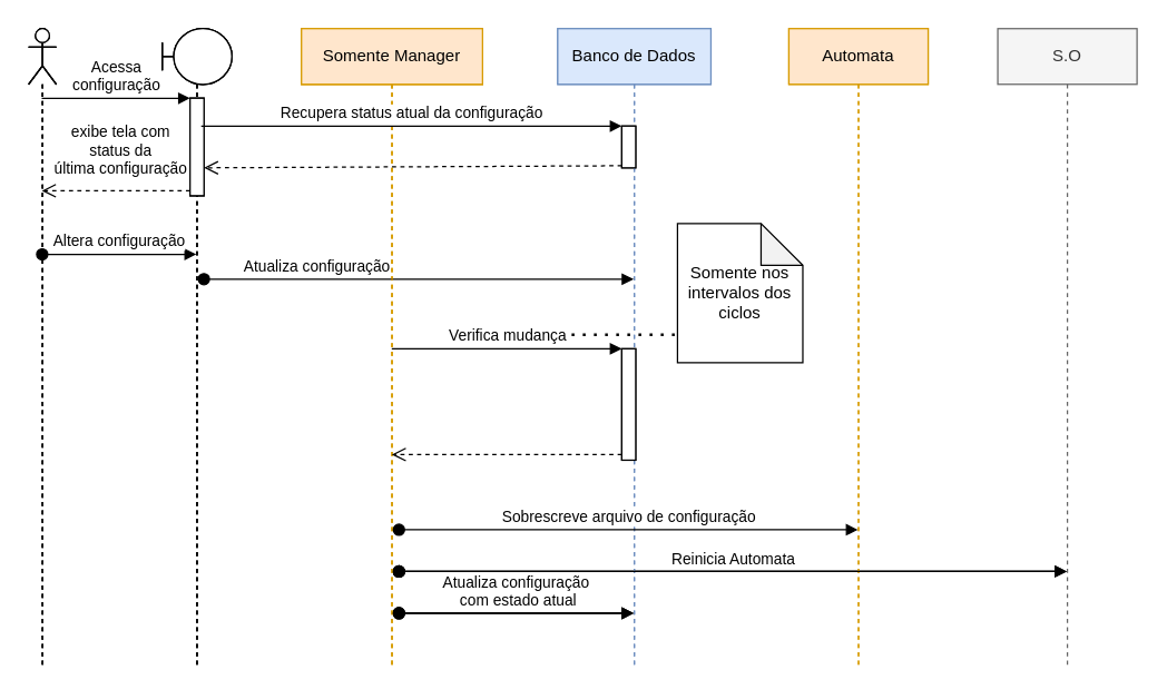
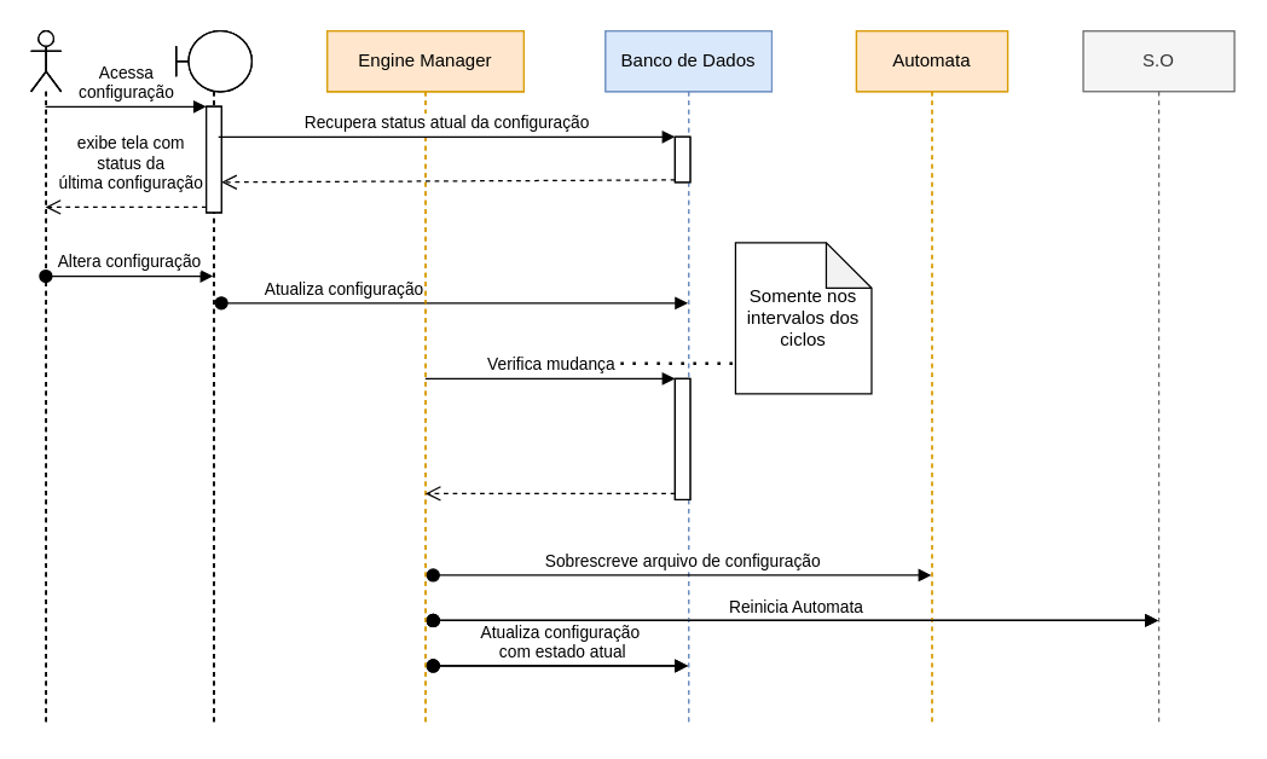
  <mxCell id="0" />
  <mxCell id="1" parent="0" />
  <mxCell id="2" value="Banco de Dados" style="shape=umlLifeline;perimeter=lifelinePerimeter;whiteSpace=wrap;html=1;container=1;collapsible=0;recursiveResize=0;outlineConnect=0;fillColor=#dae8fc;strokeColor=#6c8ebf;" parent="1" vertex="1"><mxGeometry x="400" y="20" width="110" height="460" as="geometry" /></mxCell>
  <mxCell id="3" value="" style="html=1;points=[];perimeter=orthogonalPerimeter;" parent="2" vertex="1"><mxGeometry x="46" y="230" width="10" height="80" as="geometry" /></mxCell>
  <mxCell id="4" value="" style="html=1;points=[];perimeter=orthogonalPerimeter;" parent="2" vertex="1"><mxGeometry x="46" y="70" width="10" height="30" as="geometry" /></mxCell>
  <mxCell id="5" value="" style="shape=umlLifeline;participant=umlActor;perimeter=lifelinePerimeter;whiteSpace=wrap;html=1;container=1;collapsible=0;recursiveResize=0;verticalAlign=top;spacingTop=36;outlineConnect=0;" parent="2" vertex="1"><mxGeometry x="-380" width="20" height="460" as="geometry" /></mxCell>
  <mxCell id="6" value="" style="shape=umlLifeline;participant=umlBoundary;perimeter=lifelinePerimeter;whiteSpace=wrap;html=1;container=1;collapsible=0;recursiveResize=0;verticalAlign=top;spacingTop=36;outlineConnect=0;" parent="2" vertex="1"><mxGeometry x="-284" width="50" height="460" as="geometry" /></mxCell>
  <mxCell id="7" value="" style="html=1;points=[];perimeter=orthogonalPerimeter;" parent="6" vertex="1"><mxGeometry x="20" y="50" width="10" height="70" as="geometry" /></mxCell>
  <mxCell id="8" value="Automata Manager" style="shape=umlLifeline;perimeter=lifelinePerimeter;whiteSpace=wrap;html=1;container=1;collapsible=0;recursiveResize=0;outlineConnect=0;fillColor=#ffe6cc;strokeColor=#d79b00;" parent="2" vertex="1"><mxGeometry x="-184" width="130" height="460" as="geometry" /></mxCell>
  <mxCell id="9" value="&lt;span style=&quot;font-family: &amp;#34;helvetica&amp;#34;&quot;&gt;Reinicia Automata&lt;/span&gt;" style="html=1;verticalAlign=bottom;startArrow=oval;startFill=1;endArrow=block;startSize=8;rounded=0;" parent="8" edge="1"><mxGeometry width="60" relative="1" as="geometry"><mxPoint x="70" y="390" as="sourcePoint" /><mxPoint x="549.5" y="390.0" as="targetPoint" /></mxGeometry></mxCell>
  <mxCell id="10" value="&lt;span style=&quot;font-family: &amp;#34;helvetica&amp;#34;&quot;&gt;Atualiza configuração&lt;/span&gt;&lt;br style=&quot;background-color: rgb(248 , 249 , 250) ; font-family: &amp;#34;helvetica&amp;#34;&quot;&gt;&lt;span style=&quot;font-family: &amp;#34;helvetica&amp;#34;&quot;&gt;&amp;nbsp;com estado atual&lt;/span&gt;" style="html=1;verticalAlign=bottom;startArrow=oval;startFill=1;endArrow=block;startSize=8;rounded=0;" parent="8" edge="1"><mxGeometry width="60" relative="1" as="geometry"><mxPoint x="70" y="420" as="sourcePoint" /><mxPoint x="238.5" y="420.0" as="targetPoint" /></mxGeometry></mxCell>
  <mxCell id="11" value="Automata Manager" style="shape=umlLifeline;perimeter=lifelinePerimeter;whiteSpace=wrap;html=1;container=1;collapsible=0;recursiveResize=0;outlineConnect=0;fillColor=#ffe6cc;strokeColor=#d79b00;" parent="1" vertex="1"><mxGeometry x="216" y="20" width="130" height="460" as="geometry" /></mxCell>
  <mxCell id="12" value="&lt;span style=&quot;font-family: &amp;#34;helvetica&amp;#34;&quot;&gt;Reinicia Automata&lt;/span&gt;" style="html=1;verticalAlign=bottom;startArrow=oval;startFill=1;endArrow=block;startSize=8;rounded=0;" parent="11" edge="1"><mxGeometry width="60" relative="1" as="geometry"><mxPoint x="70" y="390" as="sourcePoint" /><mxPoint x="549.5" y="390.0" as="targetPoint" /></mxGeometry></mxCell>
  <mxCell id="13" value="&lt;span style=&quot;font-family: &amp;#34;helvetica&amp;#34;&quot;&gt;Atualiza configuração&lt;/span&gt;&lt;br style=&quot;background-color: rgb(248 , 249 , 250) ; font-family: &amp;#34;helvetica&amp;#34;&quot;&gt;&lt;span style=&quot;font-family: &amp;#34;helvetica&amp;#34;&quot;&gt;&amp;nbsp;com estado atual&lt;/span&gt;" style="html=1;verticalAlign=bottom;startArrow=oval;startFill=1;endArrow=block;startSize=8;rounded=0;" parent="11" edge="1"><mxGeometry width="60" relative="1" as="geometry"><mxPoint x="70" y="420" as="sourcePoint" /><mxPoint x="238.5" y="420.0" as="targetPoint" /></mxGeometry></mxCell>
  <mxCell id="14" value="Atualiza configuração" style="html=1;verticalAlign=bottom;startArrow=oval;startFill=1;endArrow=block;startSize=8;rounded=0;" parent="1" edge="1"><mxGeometry x="-0.472" width="60" relative="1" as="geometry"><mxPoint x="145.929" y="200" as="sourcePoint" /><mxPoint x="454.5" y="200" as="targetPoint" /><Array as="points"><mxPoint x="226" y="200" /></Array><mxPoint as="offset" /></mxGeometry></mxCell>
  <mxCell id="15" value="Automata" style="shape=umlLifeline;perimeter=lifelinePerimeter;whiteSpace=wrap;html=1;container=1;collapsible=0;recursiveResize=0;outlineConnect=0;fillColor=#ffe6cc;strokeColor=#d79b00;" parent="1" vertex="1"><mxGeometry x="566" y="20" width="100" height="460" as="geometry" /></mxCell>
  <mxCell id="16" value="S.O" style="shape=umlLifeline;perimeter=lifelinePerimeter;whiteSpace=wrap;html=1;container=1;collapsible=0;recursiveResize=0;outlineConnect=0;fillColor=#f5f5f5;fontColor=#333333;strokeColor=#666666;" parent="1" vertex="1"><mxGeometry x="716" y="20" width="100" height="460" as="geometry" /></mxCell>
  <mxCell id="17" value="Automata" style="shape=umlLifeline;perimeter=lifelinePerimeter;whiteSpace=wrap;html=1;container=1;collapsible=0;recursiveResize=0;outlineConnect=0;fillColor=#ffe6cc;strokeColor=#d79b00;" parent="16" vertex="1"><mxGeometry x="-150" width="100" height="460" as="geometry" /></mxCell>
  <mxCell id="18" value="Banco de Dados" style="shape=umlLifeline;perimeter=lifelinePerimeter;whiteSpace=wrap;html=1;container=1;collapsible=0;recursiveResize=0;outlineConnect=0;fillColor=#dae8fc;strokeColor=#6c8ebf;" parent="16" vertex="1"><mxGeometry x="-316" width="110" height="460" as="geometry" /></mxCell>
  <mxCell id="19" value="" style="html=1;points=[];perimeter=orthogonalPerimeter;" parent="18" vertex="1"><mxGeometry x="46" y="230" width="10" height="80" as="geometry" /></mxCell>
  <mxCell id="20" value="" style="html=1;points=[];perimeter=orthogonalPerimeter;" parent="18" vertex="1"><mxGeometry x="46" y="70" width="10" height="30" as="geometry" /></mxCell>
  <mxCell id="21" value="" style="endArrow=none;dashed=1;html=1;dashPattern=1 3;strokeWidth=2;rounded=0;" parent="18" edge="1"><mxGeometry width="50" height="50" relative="1" as="geometry"><mxPoint x="-14" y="220" as="sourcePoint" /><mxPoint x="96" y="220" as="targetPoint" /></mxGeometry></mxCell>
  <mxCell id="22" value="" style="shape=umlLifeline;participant=umlActor;perimeter=lifelinePerimeter;whiteSpace=wrap;html=1;container=1;collapsible=0;recursiveResize=0;verticalAlign=top;spacingTop=36;outlineConnect=0;" parent="18" vertex="1"><mxGeometry x="-380" width="20" height="460" as="geometry" /></mxCell>
  <mxCell id="23" value="" style="shape=umlLifeline;participant=umlBoundary;perimeter=lifelinePerimeter;whiteSpace=wrap;html=1;container=1;collapsible=0;recursiveResize=0;verticalAlign=top;spacingTop=36;outlineConnect=0;" parent="18" vertex="1"><mxGeometry x="-284" width="50" height="460" as="geometry" /></mxCell>
  <mxCell id="24" value="" style="html=1;points=[];perimeter=orthogonalPerimeter;" parent="23" vertex="1"><mxGeometry x="20" y="50" width="10" height="70" as="geometry" /></mxCell>
- <mxCell id="25" value="Somente Manager" style="shape=umlLifeline;perimeter=lifelinePerimeter;whiteSpace=wrap;html=1;container=1;collapsible=0;recursiveResize=0;outlineConnect=0;fillColor=#ffe6cc;strokeColor=#d79b00;" parent="18" vertex="1"><mxGeometry x="-184" width="130" height="460" as="geometry" /></mxCell>
+ <mxCell id="25" value="Engine Manager" style="shape=umlLifeline;perimeter=lifelinePerimeter;whiteSpace=wrap;html=1;container=1;collapsible=0;recursiveResize=0;outlineConnect=0;fillColor=#ffe6cc;strokeColor=#d79b00;" parent="18" vertex="1"><mxGeometry x="-184" width="130" height="460" as="geometry" /></mxCell>
  <mxCell id="26" value="&lt;span style=&quot;font-family: &amp;#34;helvetica&amp;#34;&quot;&gt;Sobrescreve arquivo de configuração&lt;/span&gt;" style="html=1;verticalAlign=bottom;startArrow=oval;startFill=1;endArrow=block;startSize=8;rounded=0;" parent="25" edge="1"><mxGeometry width="60" relative="1" as="geometry"><mxPoint x="70" y="360" as="sourcePoint" /><mxPoint x="399.5" y="360.0" as="targetPoint" /></mxGeometry></mxCell>
  <mxCell id="27" value="&lt;span style=&quot;font-family: &amp;#34;helvetica&amp;#34;&quot;&gt;Reinicia Automata&lt;/span&gt;" style="html=1;verticalAlign=bottom;startArrow=oval;startFill=1;endArrow=block;startSize=8;rounded=0;" parent="25" edge="1"><mxGeometry width="60" relative="1" as="geometry"><mxPoint x="70" y="390" as="sourcePoint" /><mxPoint x="549.5" y="390.0" as="targetPoint" /></mxGeometry></mxCell>
  <mxCell id="28" value="&lt;span style=&quot;font-family: &amp;#34;helvetica&amp;#34;&quot;&gt;Atualiza configuração&lt;/span&gt;&lt;br style=&quot;background-color: rgb(248 , 249 , 250) ; font-family: &amp;#34;helvetica&amp;#34;&quot;&gt;&lt;span style=&quot;font-family: &amp;#34;helvetica&amp;#34;&quot;&gt;&amp;nbsp;com estado atual&lt;/span&gt;" style="html=1;verticalAlign=bottom;startArrow=oval;startFill=1;endArrow=block;startSize=8;rounded=0;" parent="25" edge="1"><mxGeometry width="60" relative="1" as="geometry"><mxPoint x="70" y="420" as="sourcePoint" /><mxPoint x="238.5" y="420.0" as="targetPoint" /></mxGeometry></mxCell>
  <mxCell id="29" value="" style="shape=umlLifeline;participant=umlBoundary;perimeter=lifelinePerimeter;whiteSpace=wrap;html=1;container=1;collapsible=0;recursiveResize=0;verticalAlign=top;spacingTop=36;outlineConnect=0;" parent="1" vertex="1"><mxGeometry x="116" y="20" width="50" height="460" as="geometry" /></mxCell>
  <mxCell id="30" value="" style="html=1;points=[];perimeter=orthogonalPerimeter;" parent="29" vertex="1"><mxGeometry x="20" y="50" width="10" height="70" as="geometry" /></mxCell>
  <mxCell id="31" value="&lt;span style=&quot;font-family: &amp;#34;helvetica&amp;#34;&quot;&gt;Verifica mudança&lt;/span&gt;" style="html=1;verticalAlign=bottom;endArrow=block;entryX=0;entryY=0;rounded=0;" parent="1" target="3" edge="1"><mxGeometry relative="1" as="geometry"><mxPoint x="280.81" y="250" as="sourcePoint" /></mxGeometry></mxCell>
  <mxCell id="32" value="" style="html=1;verticalAlign=bottom;endArrow=open;dashed=1;endSize=8;exitX=0;exitY=0.95;rounded=0;" parent="1" source="3" edge="1"><mxGeometry relative="1" as="geometry"><mxPoint x="280.81" y="326" as="targetPoint" /></mxGeometry></mxCell>
  <mxCell id="33" value="" style="shape=umlLifeline;participant=umlActor;perimeter=lifelinePerimeter;whiteSpace=wrap;html=1;container=1;collapsible=0;recursiveResize=0;verticalAlign=top;spacingTop=36;outlineConnect=0;" parent="1" vertex="1"><mxGeometry x="20" y="20" width="20" height="460" as="geometry" /></mxCell>
  <mxCell id="34" value="Altera configuração" style="html=1;verticalAlign=bottom;startArrow=oval;startFill=1;endArrow=block;startSize=8;rounded=0;" parent="1" edge="1"><mxGeometry width="60" relative="1" as="geometry"><mxPoint x="29.81" y="182.16" as="sourcePoint" /><mxPoint x="140.5" y="182.16" as="targetPoint" /></mxGeometry></mxCell>
  <mxCell id="35" value="Acessa &lt;br&gt;configuração" style="html=1;verticalAlign=bottom;endArrow=block;entryX=0;entryY=0;rounded=0;" parent="1" source="33" target="30" edge="1"><mxGeometry relative="1" as="geometry"><mxPoint x="66" y="70" as="sourcePoint" /></mxGeometry></mxCell>
  <mxCell id="36" value="exibe tela com &lt;br&gt;status da &lt;br&gt;última configuração" style="html=1;verticalAlign=bottom;endArrow=open;dashed=1;endSize=8;exitX=0;exitY=0.95;rounded=0;" parent="1" source="30" target="33" edge="1"><mxGeometry x="-0.058" y="-7" relative="1" as="geometry"><mxPoint x="66" y="146" as="targetPoint" /><mxPoint as="offset" /></mxGeometry></mxCell>
  <mxCell id="37" value="Recupera status atual da configuração" style="html=1;verticalAlign=bottom;endArrow=block;entryX=0;entryY=0;rounded=0;" parent="1" target="4" edge="1"><mxGeometry relative="1" as="geometry"><mxPoint x="144" y="90" as="sourcePoint" /></mxGeometry></mxCell>
  <mxCell id="38" value="" style="html=1;verticalAlign=bottom;endArrow=open;dashed=1;endSize=8;exitX=0;exitY=0.95;rounded=0;entryX=1.03;entryY=0.711;entryDx=0;entryDy=0;entryPerimeter=0;" parent="1" source="4" target="30" edge="1"><mxGeometry x="-0.068" y="-9" relative="1" as="geometry"><mxPoint x="376" y="166" as="targetPoint" /><Array as="points"><mxPoint x="146" y="120" /></Array><mxPoint as="offset" /></mxGeometry></mxCell>
  <mxCell id="39" value="Somente nos intervalos dos ciclos" style="shape=note;whiteSpace=wrap;html=1;backgroundOutline=1;darkOpacity=0.05;" parent="1" vertex="1"><mxGeometry x="486" y="160" width="90" height="100" as="geometry" /></mxCell>
